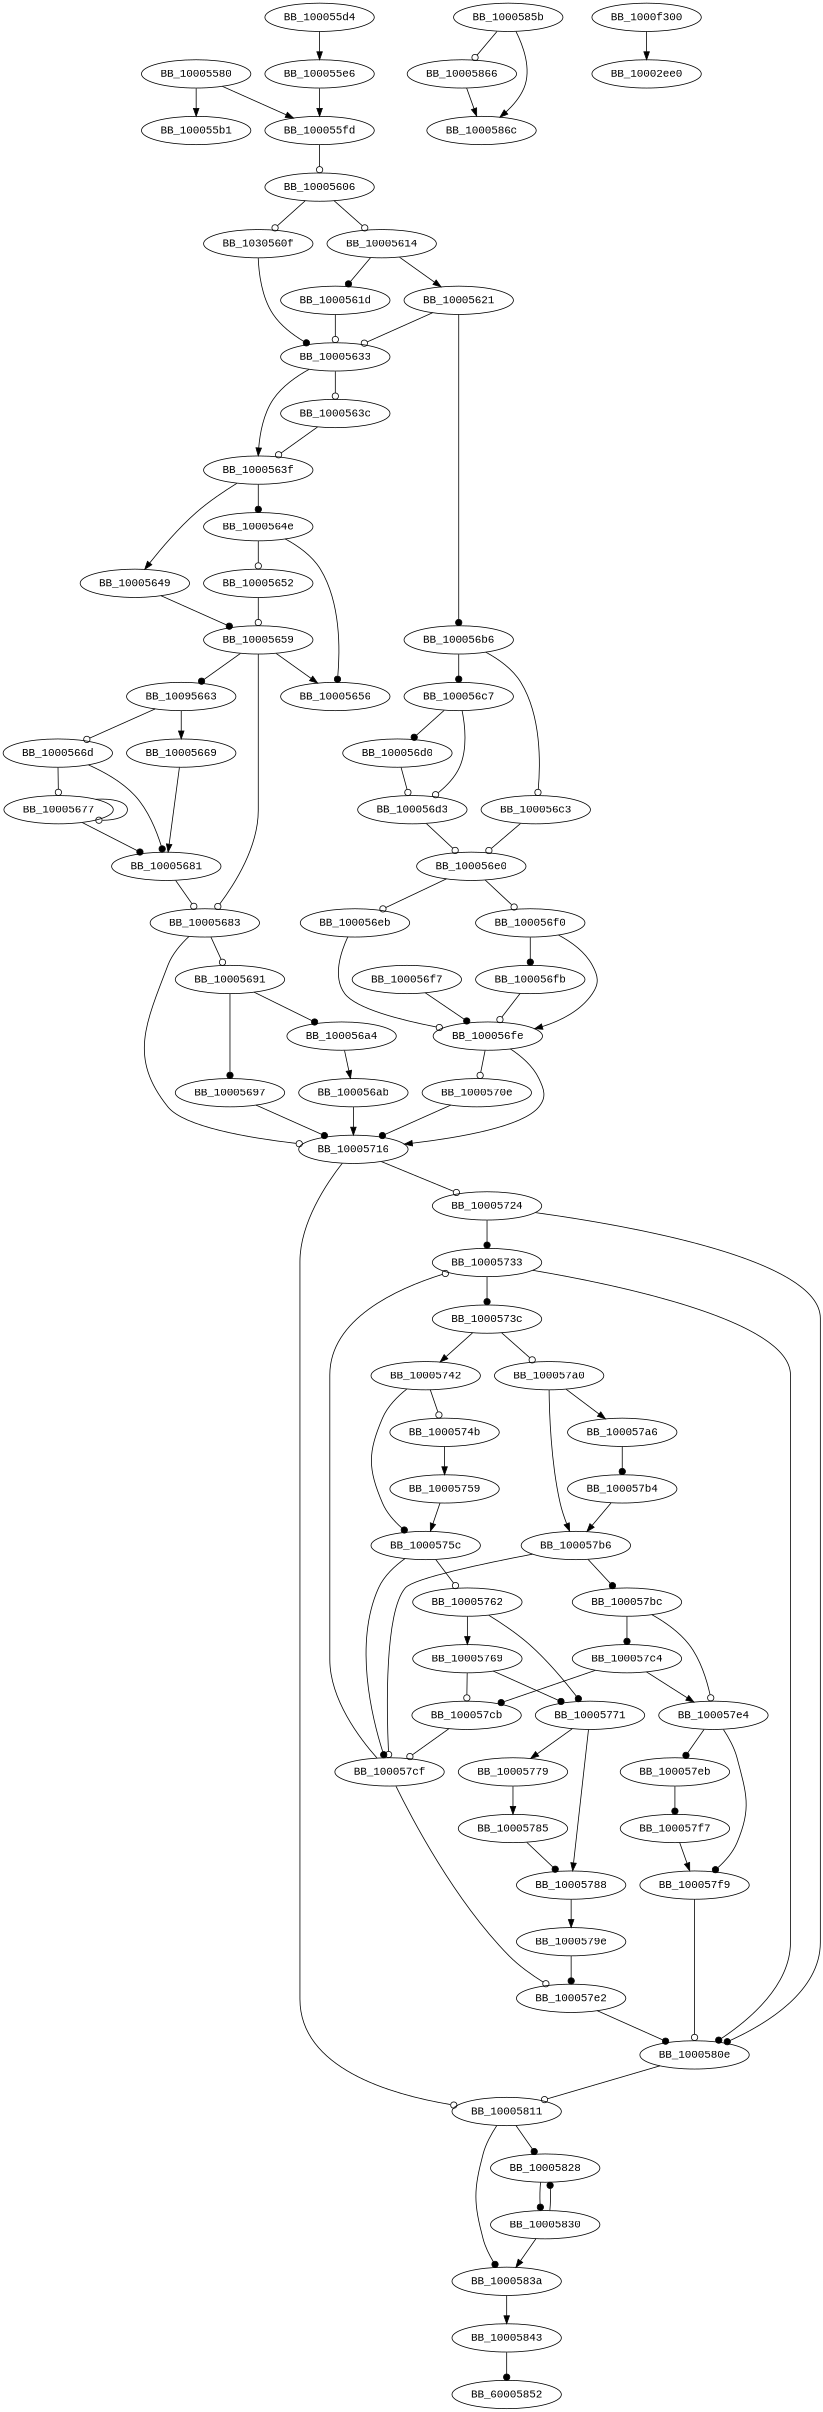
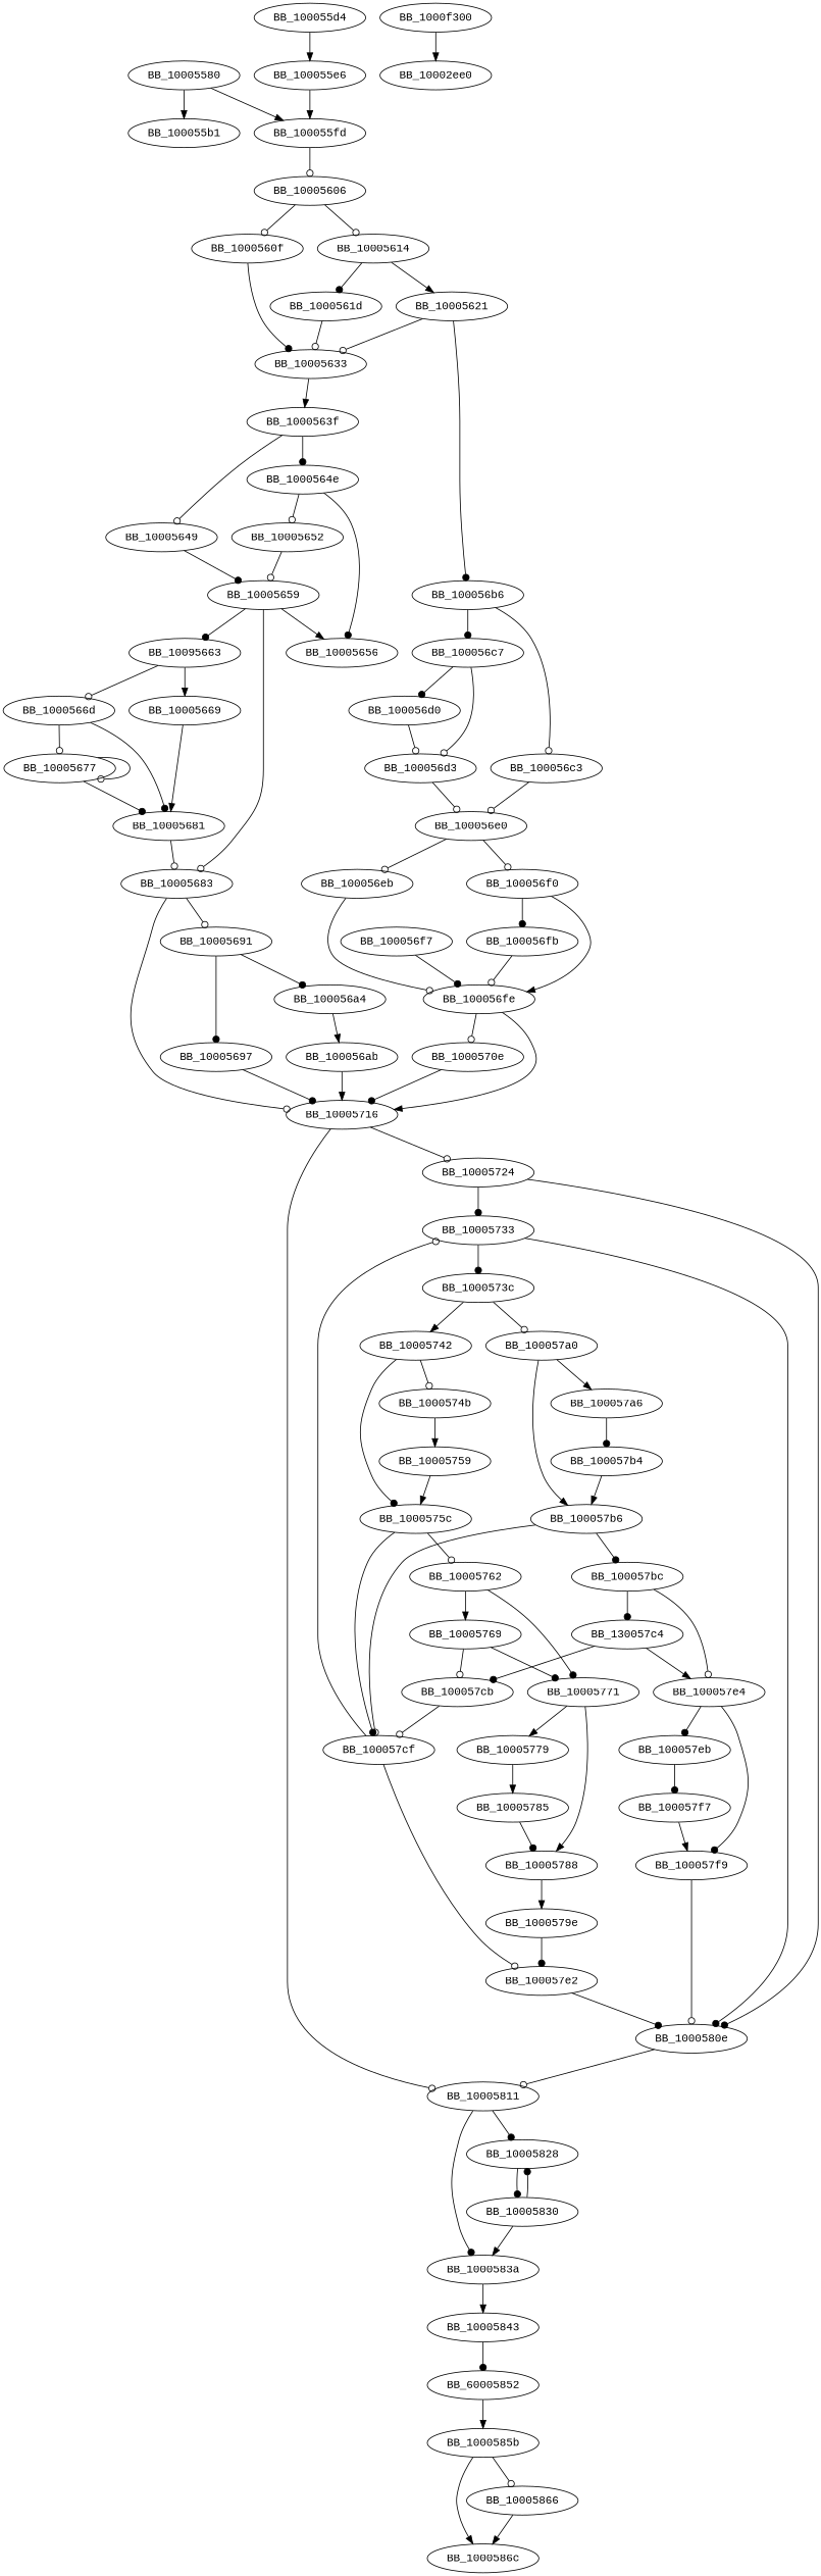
  digraph {
    fontname="Liberation Mono"
    node [fontname="Liberation Mono"]
    edge [arrowhead=odot fontname="Liberation Mono"]
    BB_10005580
    BB_100055b1
    BB_100055fd
    BB_10005606
    BB_100055d4
    BB_100055e6
-   BB_1000560f [label=BB_1030560f]
+   BB_1000560f
    BB_10005614
    BB_10005633
    BB_1000561d
    BB_10005621
-   BB_1000563c
    BB_1000563f
    BB_100056b6
    BB_10005649
    BB_1000564e
    BB_100056c3
    BB_100056c7
    BB_100056e0
    BB_100056d0
    BB_100056d3
    BB_10005659
    BB_10005652
    BB_10005656
    n25 [label=BB_10095663]
    BB_10005683
    BB_10005669
    BB_1000566d
    BB_10005691
    BB_10005716
    BB_10005681
    BB_10005677
    BB_10005697
    BB_100056a4
    BB_10005724
    BB_10005811
    BB_100056ab
    BB_10005733
    BB_1000580e
    BB_10005828
    BB_1000583a
    BB_100056eb
    BB_100056f0
    BB_100056fe
    BB_100056fb
    BB_1000570e
    BB_100056f7
    BB_1000573c
    BB_10005830
    BB_10005843
    BB_10005742
    BB_100057a0
    BB_1000574b
    BB_1000575c
    BB_100057a6
    BB_100057b6
    BB_10005759
    BB_10005762
    BB_100057cf
    BB_100057b4
    BB_100057bc
    BB_10005769
    BB_10005771
    BB_100057e2
    BB_100057cb
    BB_10005779
    BB_10005788
    BB_10005785
    BB_1000579e
-   BB_100057c4
+   BB_100057c4 [label=BB_130057c4]
    BB_100057e4
    BB_100057eb
    BB_100057f9
    BB_100057f7
    n75 [label=BB_60005852]
    BB_1000585b
    BB_10005866
    BB_1000586c
    BB_1000f300
    BB_10002ee0
    BB_10005580 -> BB_100055b1 [arrowhead=normal]
    BB_10005580 -> BB_100055fd [arrowhead=normal]
    BB_100055fd -> BB_10005606
    BB_10005606 -> BB_1000560f
    BB_10005606 -> BB_10005614
    BB_100055d4 -> BB_100055e6 [arrowhead=normal]
    BB_100055e6 -> BB_100055fd [arrowhead=normal]
    BB_1000560f -> BB_10005633 [arrowhead=dot]
    BB_10005614 -> BB_1000561d [arrowhead=dot]
    BB_10005614 -> BB_10005621 [arrowhead=normal]
-   BB_10005633 -> BB_1000563c
    BB_10005633 -> BB_1000563f [arrowhead=normal]
    BB_1000561d -> BB_10005633
    BB_10005621 -> BB_10005633
    BB_10005621 -> BB_100056b6 [arrowhead=dot]
-   BB_1000563c -> BB_1000563f
-   BB_1000563f -> BB_10005649 [arrowhead=normal]
+   BB_1000563f -> BB_10005649
    BB_1000563f -> BB_1000564e [arrowhead=dot]
    BB_100056b6 -> BB_100056c3
    BB_100056b6 -> BB_100056c7 [arrowhead=dot]
    BB_10005649 -> BB_10005659 [arrowhead=dot]
    BB_1000564e -> BB_10005652
    BB_1000564e -> BB_10005656 [arrowhead=dot]
    BB_100056c3 -> BB_100056e0
    BB_100056c7 -> BB_100056d0 [arrowhead=dot]
    BB_100056c7 -> BB_100056d3
    BB_100056e0 -> BB_100056eb
    BB_100056e0 -> BB_100056f0
    BB_100056d0 -> BB_100056d3
    BB_100056d3 -> BB_100056e0
    BB_10005659 -> BB_10005656 [arrowhead=normal]
    BB_10005659 -> n25 [arrowhead=dot]
    BB_10005659 -> BB_10005683
    BB_10005652 -> BB_10005659
    n25 -> BB_10005669 [arrowhead=normal]
    n25 -> BB_1000566d
    BB_10005683 -> BB_10005691
    BB_10005683 -> BB_10005716
    BB_10005669 -> BB_10005681 [arrowhead=normal]
    BB_1000566d -> BB_10005681 [arrowhead=dot]
    BB_1000566d -> BB_10005677
    BB_10005691 -> BB_10005697 [arrowhead=dot]
    BB_10005691 -> BB_100056a4 [arrowhead=dot]
    BB_10005716 -> BB_10005724
    BB_10005716 -> BB_10005811
    BB_10005681 -> BB_10005683
    BB_10005677 -> BB_10005681 [arrowhead=dot]
    BB_10005677 -> BB_10005677
    BB_10005697 -> BB_10005716 [arrowhead=dot]
    BB_100056a4 -> BB_100056ab [arrowhead=normal]
    BB_10005724 -> BB_10005733 [arrowhead=dot]
    BB_10005724 -> BB_1000580e [arrowhead=dot]
    BB_10005811 -> BB_10005828 [arrowhead=dot]
    BB_10005811 -> BB_1000583a [arrowhead=dot]
    BB_100056ab -> BB_10005716 [arrowhead=normal]
    BB_10005733 -> BB_1000580e [arrowhead=dot]
    BB_10005733 -> BB_1000573c [arrowhead=dot]
    BB_1000580e -> BB_10005811
    BB_10005828 -> BB_10005830 [arrowhead=dot]
    BB_1000583a -> BB_10005843 [arrowhead=normal]
    BB_100056eb -> BB_100056fe
    BB_100056f0 -> BB_100056fe [arrowhead=normal]
    BB_100056f0 -> BB_100056fb [arrowhead=dot]
    BB_100056fe -> BB_10005716 [arrowhead=normal]
    BB_100056fe -> BB_1000570e
    BB_100056fb -> BB_100056fe
    BB_1000570e -> BB_10005716 [arrowhead=dot]
    BB_100056f7 -> BB_100056fe [arrowhead=dot]
    BB_1000573c -> BB_10005742 [arrowhead=normal]
    BB_1000573c -> BB_100057a0
    BB_10005830 -> BB_10005828 [arrowhead=dot]
    BB_10005830 -> BB_1000583a [arrowhead=normal]
    BB_10005843 -> n75 [arrowhead=dot]
    BB_10005742 -> BB_1000574b
    BB_10005742 -> BB_1000575c [arrowhead=dot]
    BB_100057a0 -> BB_100057a6 [arrowhead=normal]
    BB_100057a0 -> BB_100057b6 [arrowhead=normal]
    BB_1000574b -> BB_10005759 [arrowhead=normal]
    BB_1000575c -> BB_10005762
    BB_1000575c -> BB_100057cf [arrowhead=dot]
    BB_100057a6 -> BB_100057b4 [arrowhead=dot]
    BB_100057b6 -> BB_100057cf
    BB_100057b6 -> BB_100057bc [arrowhead=dot]
    BB_10005759 -> BB_1000575c [arrowhead=normal]
    BB_10005762 -> BB_10005769 [arrowhead=normal]
    BB_10005762 -> BB_10005771 [arrowhead=dot]
    BB_100057cf -> BB_10005733
    BB_100057cf -> BB_100057e2
    BB_100057b4 -> BB_100057b6 [arrowhead=normal]
    BB_100057bc -> BB_100057c4 [arrowhead=dot]
    BB_100057bc -> BB_100057e4
    BB_10005769 -> BB_10005771 [arrowhead=dot]
    BB_10005769 -> BB_100057cb
    BB_10005771 -> BB_10005779 [arrowhead=normal]
    BB_10005771 -> BB_10005788 [arrowhead=normal]
    BB_100057e2 -> BB_1000580e [arrowhead=dot]
    BB_100057cb -> BB_100057cf
    BB_10005779 -> BB_10005785 [arrowhead=normal]
    BB_10005788 -> BB_1000579e [arrowhead=normal]
    BB_10005785 -> BB_10005788 [arrowhead=dot]
    BB_1000579e -> BB_100057e2 [arrowhead=dot]
    BB_100057c4 -> BB_100057cb [arrowhead=dot]
    BB_100057c4 -> BB_100057e4 [arrowhead=normal]
    BB_100057e4 -> BB_100057eb [arrowhead=dot]
    BB_100057e4 -> BB_100057f9 [arrowhead=dot]
    BB_100057eb -> BB_100057f7 [arrowhead=dot]
    BB_100057f9 -> BB_1000580e
    BB_100057f7 -> BB_100057f9 [arrowhead=normal]
+   n75 -> BB_1000585b [arrowhead=normal]
    BB_1000585b -> BB_10005866
    BB_1000585b -> BB_1000586c [arrowhead=normal]
    BB_10005866 -> BB_1000586c [arrowhead=normal]
    BB_1000f300 -> BB_10002ee0 [arrowhead=normal]
  }
